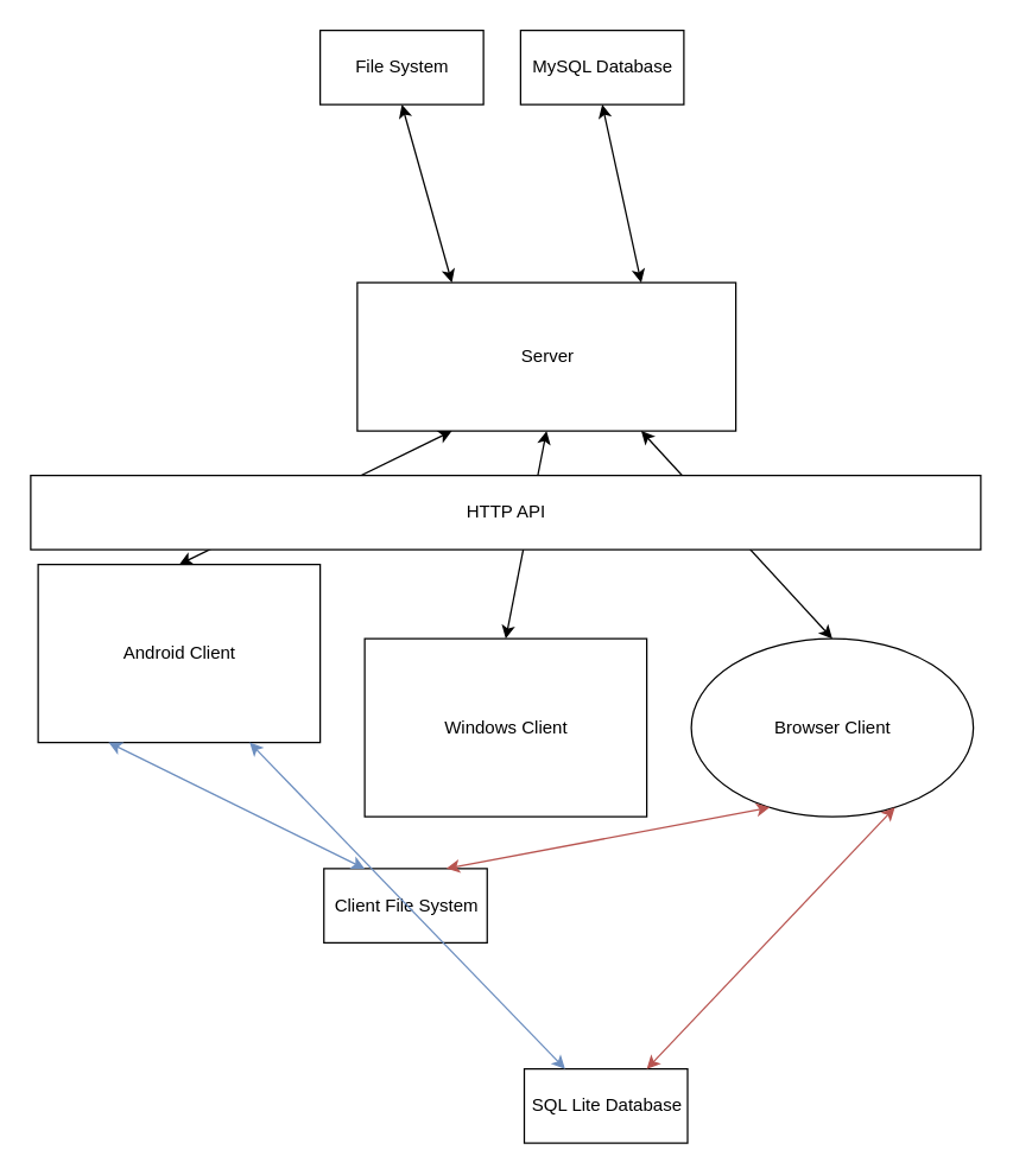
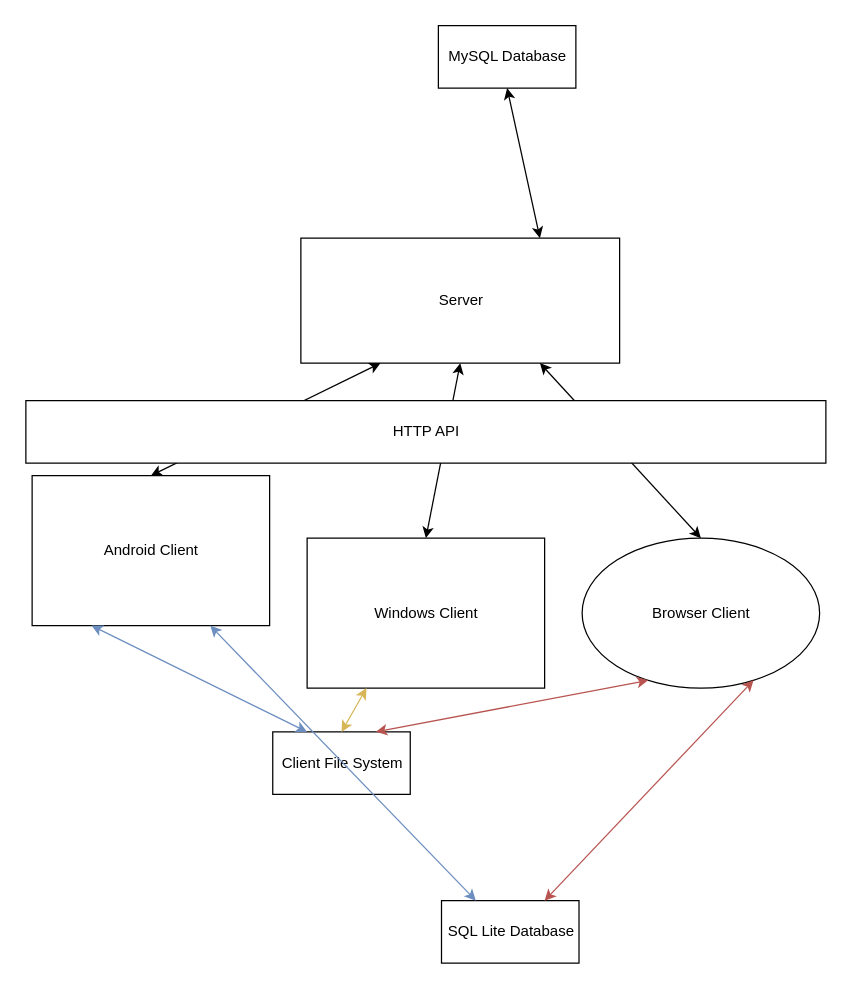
  <mxCell id="0" />
  <mxCell id="1" parent="0" />
  <mxCell id="2" value="Server" style="html=1;" vertex="1" parent="1"><mxGeometry x="240" y="190" width="255" height="100" as="geometry" /></mxCell>
  <mxCell id="3" value="Android Client" style="html=1;" vertex="1" parent="1"><mxGeometry x="25" y="380" width="190" height="120" as="geometry" /></mxCell>
  <mxCell id="4" value="Windows Client" style="html=1;" vertex="1" parent="1"><mxGeometry x="245" y="430" width="190" height="120" as="geometry" /></mxCell>
  <mxCell id="5" value="Browser&amp;nbsp;Client" style="ellipse;html=1;" vertex="1" parent="1"><mxGeometry x="465" y="430" width="190" height="120" as="geometry" /></mxCell>
  <mxCell id="6" value="" style="endArrow=classic;startArrow=classic;html=1;entryX=0.75;entryY=1;entryDx=0;entryDy=0;exitX=0.5;exitY=0;exitDx=0;exitDy=0;" edge="1" parent="1" source="5" target="2"><mxGeometry width="50" height="50" relative="1" as="geometry"><mxPoint x="530" y="380" as="sourcePoint" /><mxPoint x="580" y="330" as="targetPoint" /></mxGeometry></mxCell>
  <mxCell id="7" value="" style="endArrow=classic;startArrow=classic;html=1;entryX=0.5;entryY=1;entryDx=0;entryDy=0;exitX=0.5;exitY=0;exitDx=0;exitDy=0;" edge="1" parent="1" source="4" target="2"><mxGeometry width="50" height="50" relative="1" as="geometry"><mxPoint x="570" y="440" as="sourcePoint" /><mxPoint x="400" y="300" as="targetPoint" /></mxGeometry></mxCell>
  <mxCell id="8" value="" style="endArrow=classic;startArrow=classic;html=1;entryX=0.25;entryY=1;entryDx=0;entryDy=0;exitX=0.5;exitY=0;exitDx=0;exitDy=0;" edge="1" parent="1" source="3" target="2"><mxGeometry width="50" height="50" relative="1" as="geometry"><mxPoint x="350" y="440" as="sourcePoint" /><mxPoint x="350" y="300" as="targetPoint" /></mxGeometry></mxCell>
  <mxCell id="9" value="HTTP API" style="html=1;" vertex="1" parent="1"><mxGeometry x="20" y="320" width="640" height="50" as="geometry" /></mxCell>
  <mxCell id="10" value="MySQL Database" style="html=1;" vertex="1" parent="1"><mxGeometry x="350" y="20" width="110" height="50" as="geometry" /></mxCell>
- <mxCell id="11" value="File System" style="html=1;" vertex="1" parent="1"><mxGeometry x="215" y="20" width="110" height="50" as="geometry" /></mxCell>
- <mxCell id="12" value="" style="endArrow=classic;startArrow=classic;html=1;entryX=0.25;entryY=0;entryDx=0;entryDy=0;exitX=0.5;exitY=1;exitDx=0;exitDy=0;" edge="1" parent="1" source="11" target="2"><mxGeometry width="50" height="50" relative="1" as="geometry"><mxPoint x="130" y="440" as="sourcePoint" /><mxPoint x="300" y="300" as="targetPoint" /></mxGeometry></mxCell>
  <mxCell id="13" value="" style="endArrow=classic;startArrow=classic;html=1;entryX=0.75;entryY=0;entryDx=0;entryDy=0;exitX=0.5;exitY=1;exitDx=0;exitDy=0;" edge="1" parent="1" source="10" target="2"><mxGeometry width="50" height="50" relative="1" as="geometry"><mxPoint x="175" y="80" as="sourcePoint" /><mxPoint x="300" y="200" as="targetPoint" /></mxGeometry></mxCell>
  <mxCell id="14" value="SQL Lite Database" style="html=1;" vertex="1" parent="1"><mxGeometry x="352.5" y="720" width="110" height="50" as="geometry" /></mxCell>
  <mxCell id="15" value="Client File System" style="html=1;" vertex="1" parent="1"><mxGeometry x="217.5" y="585" width="110" height="50" as="geometry" /></mxCell>
  <mxCell id="16" value="" style="endArrow=classic;startArrow=classic;html=1;entryX=0.25;entryY=0;entryDx=0;entryDy=0;exitX=0.25;exitY=1;exitDx=0;exitDy=0;fillColor=#dae8fc;strokeColor=#6c8ebf;" edge="1" parent="1" source="3" target="15"><mxGeometry width="50" height="50" relative="1" as="geometry"><mxPoint x="25" y="530" as="sourcePoint" /><mxPoint x="150" y="650" as="targetPoint" /></mxGeometry></mxCell>
  <mxCell id="17" value="" style="endArrow=classic;startArrow=classic;html=1;entryX=0.25;entryY=0;entryDx=0;entryDy=0;exitX=0.75;exitY=1;exitDx=0;exitDy=0;fillColor=#dae8fc;strokeColor=#6c8ebf;" edge="1" parent="1" source="3" target="14"><mxGeometry width="50" height="50" relative="1" as="geometry"><mxPoint x="82.5" y="560" as="sourcePoint" /><mxPoint x="255" y="730" as="targetPoint" /></mxGeometry></mxCell>
+ <mxCell id="18" value="" style="endArrow=classic;startArrow=classic;html=1;entryX=0.5;entryY=0;entryDx=0;entryDy=0;exitX=0.25;exitY=1;exitDx=0;exitDy=0;fillColor=#fff2cc;strokeColor=#d6b656;" edge="1" parent="1" source="4" target="15"><mxGeometry width="50" height="50" relative="1" as="geometry"><mxPoint x="82.5" y="560" as="sourcePoint" /><mxPoint x="255" y="730" as="targetPoint" /></mxGeometry></mxCell>
  <mxCell id="19" value="" style="endArrow=classic;startArrow=classic;html=1;entryX=0.75;entryY=0;entryDx=0;entryDy=0;exitX=0.25;exitY=1;exitDx=0;exitDy=0;fillColor=#f8cecc;strokeColor=#b85450;" edge="1" parent="1" source="5" target="15"><mxGeometry width="50" height="50" relative="1" as="geometry"><mxPoint x="397.5" y="560" as="sourcePoint" /><mxPoint x="417.5" y="730" as="targetPoint" /></mxGeometry></mxCell>
  <mxCell id="20" value="" style="endArrow=classic;startArrow=classic;html=1;entryX=0.75;entryY=0;entryDx=0;entryDy=0;exitX=0.75;exitY=1;exitDx=0;exitDy=0;fillColor=#f8cecc;strokeColor=#b85450;" edge="1" parent="1" source="5" target="14"><mxGeometry width="50" height="50" relative="1" as="geometry"><mxPoint x="522.5" y="560" as="sourcePoint" /><mxPoint x="310" y="730" as="targetPoint" /></mxGeometry></mxCell>
